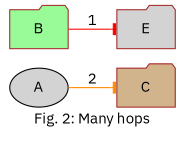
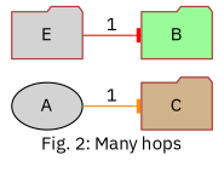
  digraph {
    fontname="IBM Plex Sans"
    label="Fig. 2:\ Many\ hops"
    labelloc=b
    rankdir=LR
    node [color=brown fillcolor=lightgrey fontname="IBM Plex Sans" shape=folder style=filled]
    edge [arrowhead=tee fontname="IBM Plex Sans"]
    A [color=black shape=ellipse]
    C [fillcolor=tan]
    B [fillcolor=palegreen]
    E
-   A -> C [color=darkorange label=2]
-   B -> E [color=red label=1]
+   A -> C [color=darkorange label=1]
+   E -> B [color=red label=1]
  }
